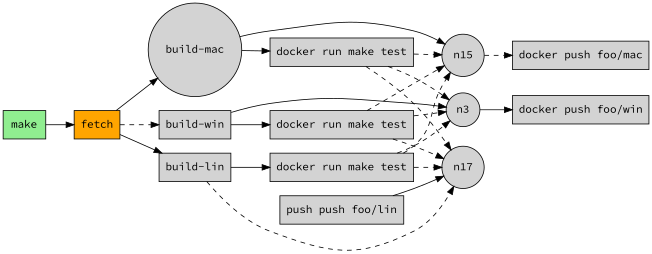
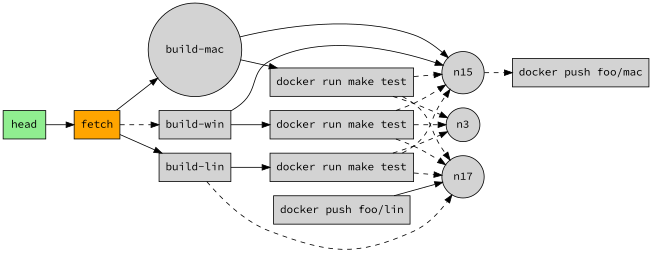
  digraph {
    fontname="Source Code Pro"
    rankdir=LR
    node [fillcolor="#d3d3d3" fontname="Source Code Pro" shape=box style=filled]
    edge [fontname="Source Code Pro" style=dashed]
-   n9 [fillcolor="#90ee90" label=make]
+   n9 [fillcolor="#90ee90" label=head]
    n8 [fillcolor="#ffa500" label=fetch]
    n7 [label="build-win"]
    n11 [label="build-mac" shape=circle]
    n13 [label="build-lin"]
    n6 [label="docker run make test"]
    n3 [shape=circle]
    n15 [shape=circle]
    n10 [label="docker run make test"]
    n17 [shape=circle]
    n12 [label="docker run make test"]
-   n2 [label="docker push foo/win"]
    n14 [label="docker push foo/mac"]
-   n16 [label="push push foo/lin"]
+   n16 [label="docker push foo/lin"]
    n9 -> n8 [style=""]
    n8 -> n7
    n8 -> n11 [style=""]
    n8 -> n13 [style=""]
    n7 -> n6 [style=""]
-   n7 -> n3 [style=""]
+   n7 -> n15 [style=""]
    n11 -> n15 [style=""]
    n11 -> n10 [style=""]
    n13 -> n17
    n13 -> n12 [style=""]
    n6 -> n3
    n6 -> n15
    n6 -> n17
-   n3 -> n2 [style=""]
    n15 -> n14
    n10 -> n3
    n10 -> n15
    n10 -> n17
    n12 -> n3
    n12 -> n15
    n12 -> n17
    n16 -> n17 [style=""]
  }
